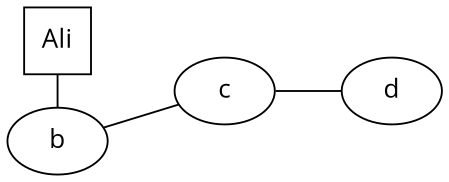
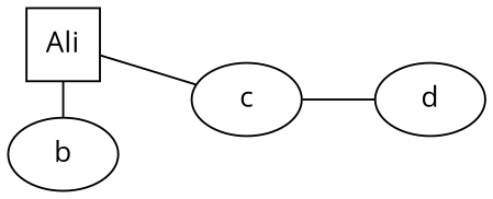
  graph {
    fontname="Open Sans"
    rankdir=LR
    node [fontname="Open Sans"]
    edge [fontname="Open Sans"]
    n1 [label=Ali shape=square]
    b
    c
    d
    subgraph sub_1 {
      rank=same
      n1
      b
    }
    n1 -- b
-   b -- c
+   n1 -- c
    c -- d
  }
